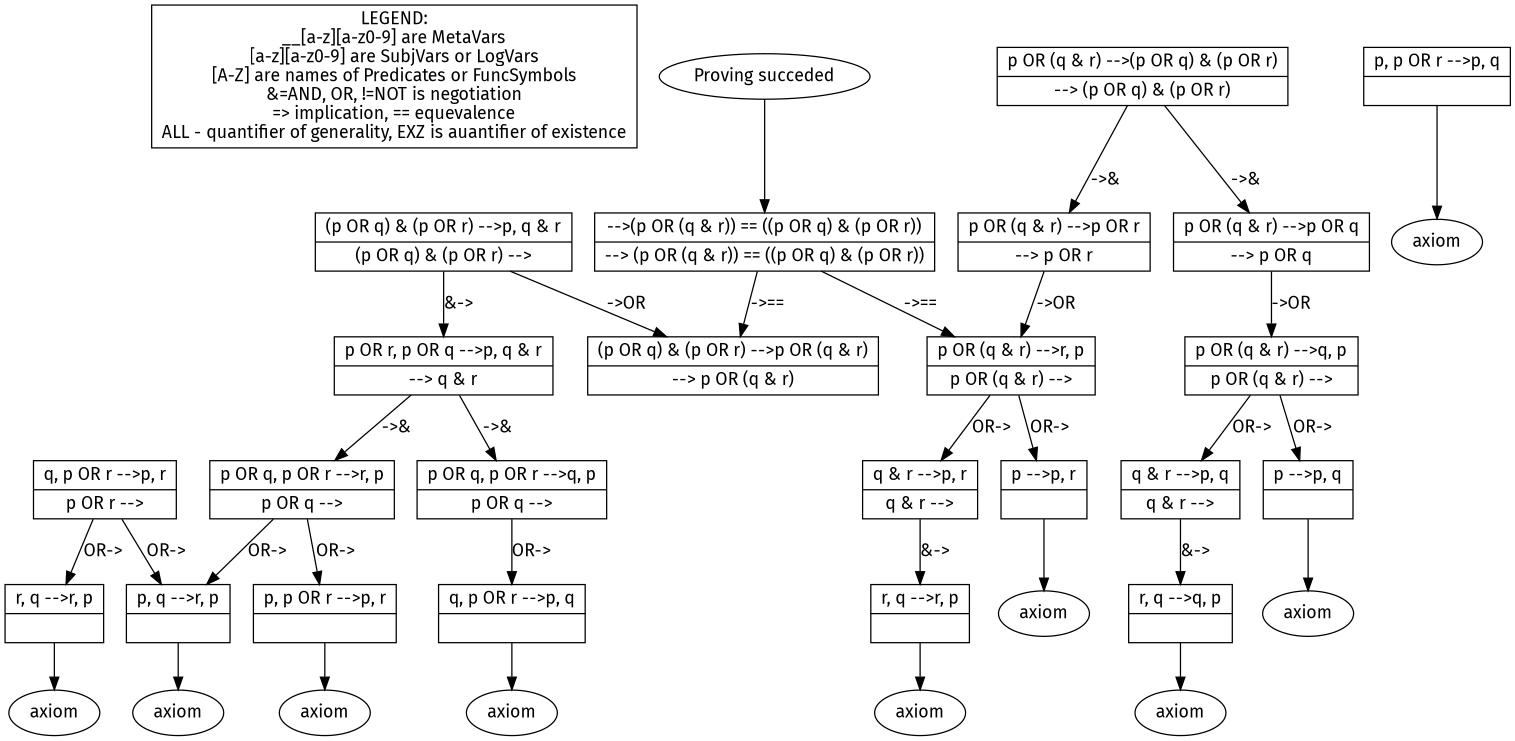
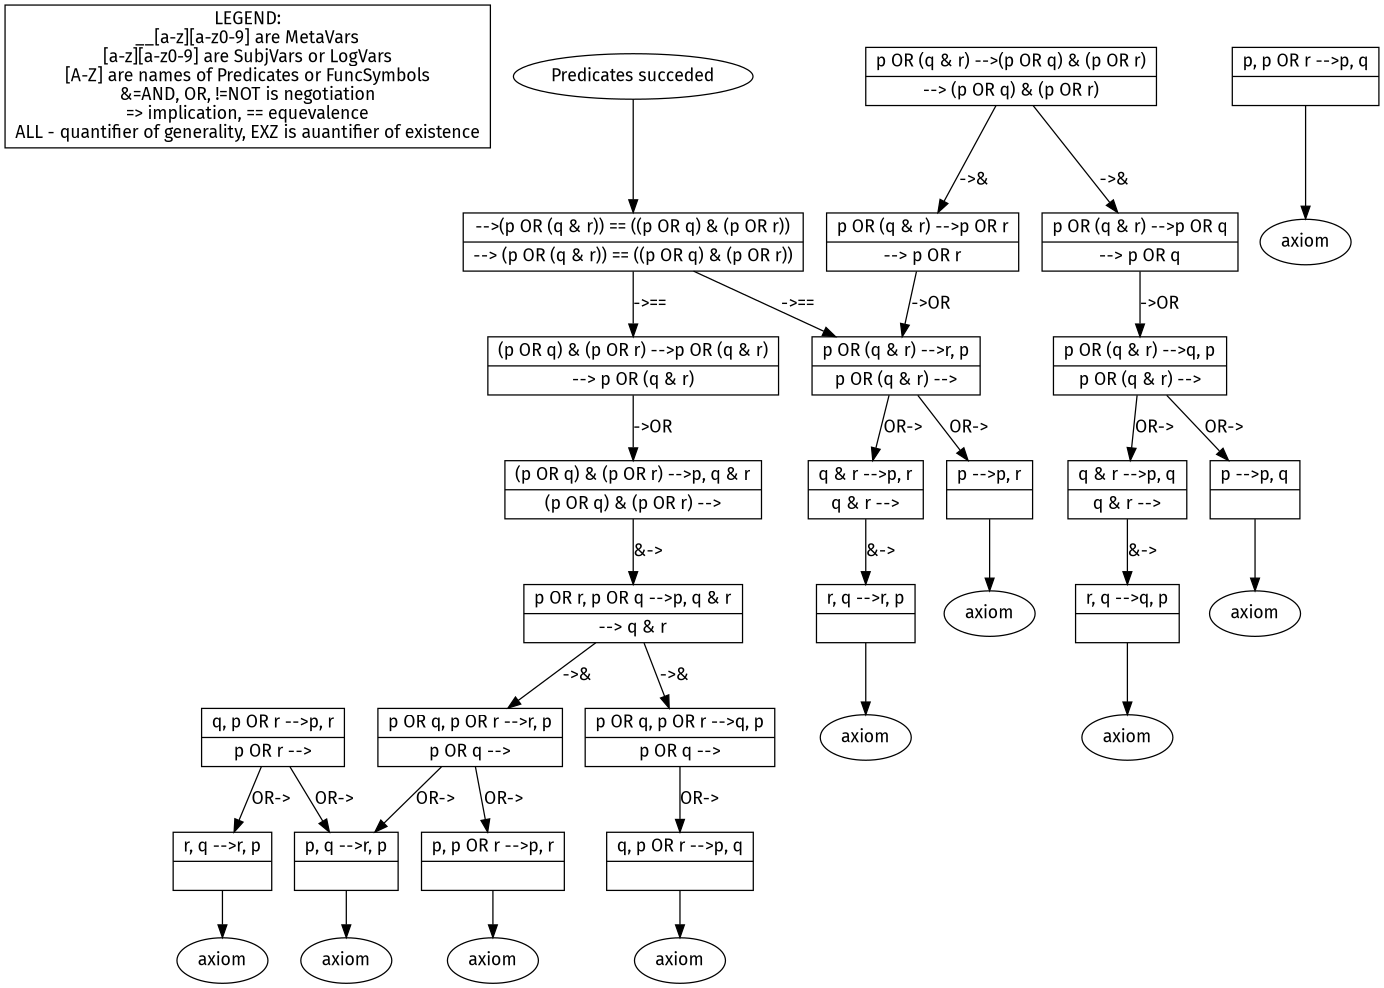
  digraph {
    fontname="Fira Sans"
    node [fontname="Fira Sans" shape=record]
    edge [fontname="Fira Sans"]
    n1 [label="LEGEND:\n__[a-z][a-z0-9] are MetaVars\n[a-z][a-z0-9] are SubjVars or LogVars\n[A-Z] are names of Predicates or FuncSymbols\n&=AND, OR, !=NOT is negotiation\n=> implication, == equevalence\nALL - quantifier of generality, EXZ is auantifier of existence" shape=box]
-   n2 [label="Proving succeded" shape=""]
+   n2 [label="Predicates succeded" shape=""]
    n3 [label="{<seq>  --\>(p OR (q & r)) == ((p OR q) & (p OR r)) |<lastfip> --\> (p OR (q & r)) == ((p OR q) & (p OR r)) }"]
    n4 [label="{<seq> (p OR q) & (p OR r) --\>p OR (q & r) |<lastfip> --\> p OR (q & r) }"]
    n5 [label="{<seq> p OR (q & r) --\>r, p |<lastfip> p OR (q & r) --\> }"]
    n6 [label="{<seq> (p OR q) & (p OR r) --\>p, q & r |<lastfip> (p OR q) & (p OR r) --\> }"]
    n7 [label="{<seq> p OR (q & r) --\>(p OR q) & (p OR r) |<lastfip> --\> (p OR q) & (p OR r) }"]
    n8 [label="{<seq> p OR (q & r) --\>p OR r |<lastfip> --\> p OR r }"]
    n9 [label="{<seq> p OR (q & r) --\>p OR q |<lastfip> --\> p OR q }"]
    n10 [label=axiom shape=""]
    n11 [label=axiom shape=""]
    n12 [label="{<seq> r, q --\>r, p |<lastfip>  }"]
    n13 [label="{<seq> p, q --\>r, p |<lastfip>  }"]
    n14 [label=axiom shape=""]
    n15 [label=axiom shape=""]
    n16 [label="{<seq> q, p OR r --\>p, q |<lastfip>  }"]
    n17 [label="{<seq> p, p OR r --\>p, q |<lastfip>  }"]
    n18 [label=axiom shape=""]
    n19 [label="{<seq> q, p OR r --\>p, r |<lastfip> p OR r --\> }"]
    n20 [label="{<seq> p, p OR r --\>p, r |<lastfip>  }"]
    n21 [label=axiom shape=""]
    n22 [label="{<seq> r, q --\>q, p |<lastfip>  }"]
    n23 [label=axiom shape=""]
    n24 [label="{<seq> r, q --\>r, p |<lastfip>  }"]
    n25 [label=axiom shape=""]
    n26 [label="{<seq> q & r --\>p, r |<lastfip> q & r --\> }"]
    n27 [label="{<seq> p --\>p, r |<lastfip>  }"]
    n28 [label=axiom shape=""]
    n29 [label="{<seq> q & r --\>p, q |<lastfip> q & r --\> }"]
    n30 [label="{<seq> p --\>p, q |<lastfip>  }"]
    n31 [label="{<seq> p OR q, p OR r --\>r, p |<lastfip> p OR q --\> }"]
    n32 [label="{<seq> p OR q, p OR r --\>q, p |<lastfip> p OR q --\> }"]
    n33 [label="{<seq> p OR r, p OR q --\>p, q & r |<lastfip> --\> q & r }"]
    n34 [label="{<seq> p OR (q & r) --\>q, p |<lastfip> p OR (q & r) --\> }"]
    n2 -> n3
    n3 -> n4 [label="->=="]
    n3 -> n5 [label="->=="]
-   n6 -> n4 [label="->OR"]
+   n4 -> n6 [label="->OR"]
    n5 -> n26 [label="OR->"]
    n5 -> n27 [label="OR->"]
    n6 -> n33 [label="&->"]
    n7 -> n8 [label="->&"]
    n7 -> n9 [label="->&"]
    n8 -> n5 [label="->OR"]
    n9 -> n34 [label="->OR"]
    n12 -> n11
    n13 -> n10
    n16 -> n15
    n17 -> n14
    n19 -> n12 [label="OR->"]
    n19 -> n13 [label="OR->"]
    n20 -> n18
    n22 -> n21
    n24 -> n23
    n26 -> n24 [label="&->"]
    n27 -> n25
    n29 -> n22 [label="&->"]
    n30 -> n28
    n31 -> n13 [label="OR->"]
    n31 -> n20 [label="OR->"]
    n32 -> n16 [label="OR->"]
    n33 -> n31 [label="->&"]
    n33 -> n32 [label="->&"]
    n34 -> n29 [label="OR->"]
    n34 -> n30 [label="OR->"]
  }
